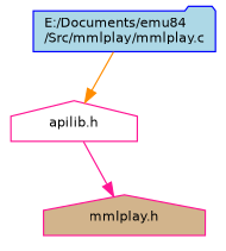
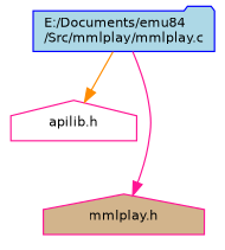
  digraph {
    node [color=deeppink fontname=Helvetica fontsize=10 shape=house style=filled]
    edge [fontname=Helvetica fontsize=10 labelfontname=Helvetica labelfontsize=10 style=solid]
    n1 [color=blue fillcolor=lightblue fontcolor=black height=0.2 label="E:/Documents/emu84\l/Src/mmlplay/mmlplay.c" shape=folder width=0.4]
    n2 [fillcolor=white height=0.2 label="apilib.h" width=0.4]
    n3 [fillcolor=tan height=0.2 label="mmlplay.h" width=0.4]
    n1 -> n2 [color=darkorange]
-   n2 -> n3 [color=deeppink]
+   n1 -> n3 [color=deeppink]
  }
